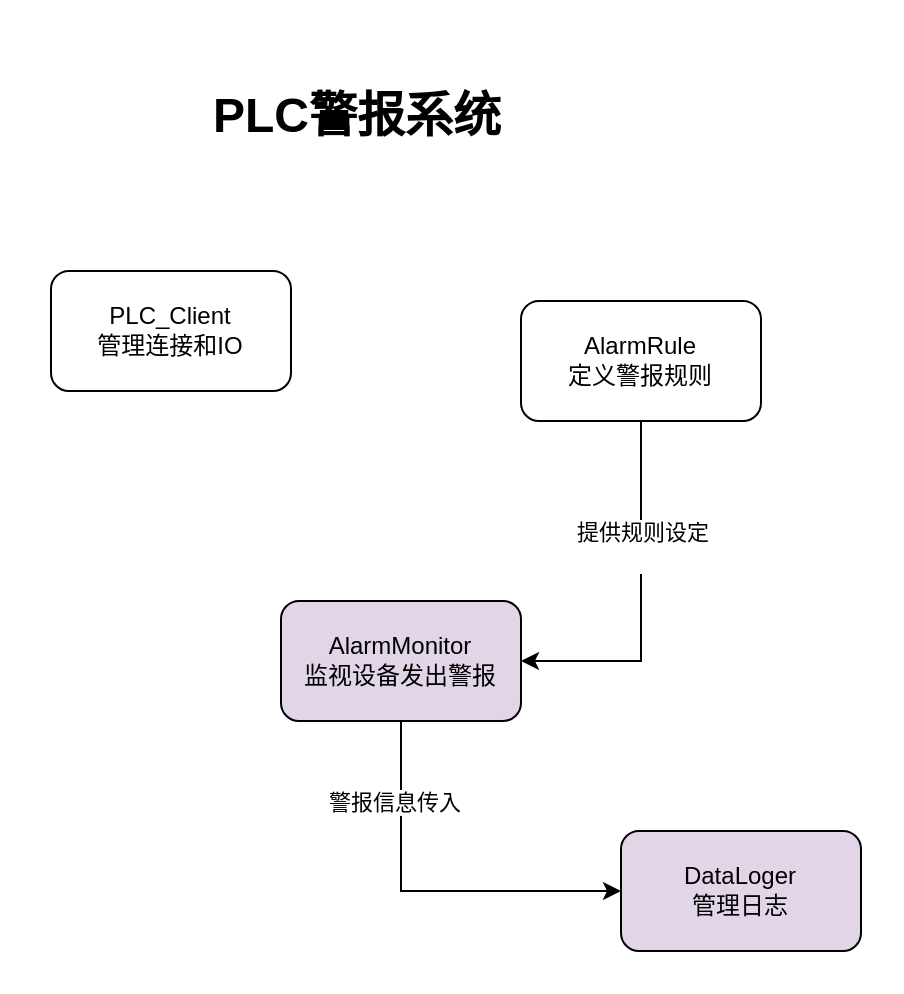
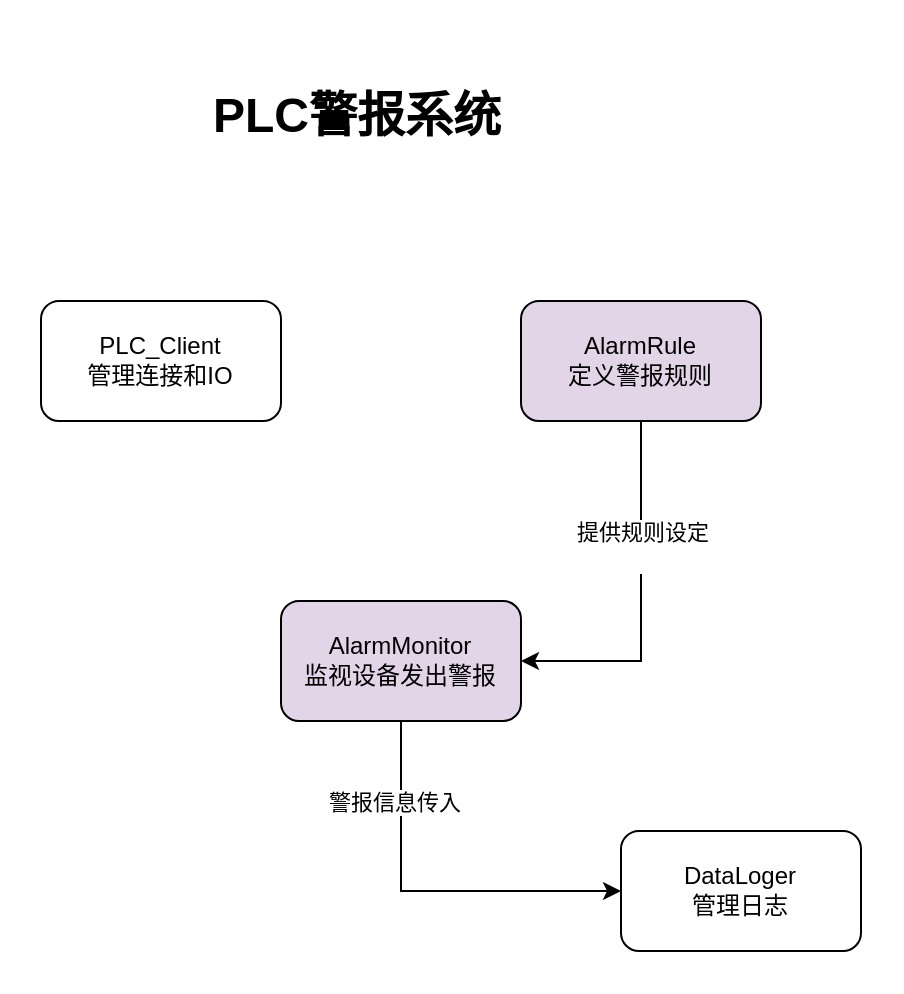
  <mxCell id="0" />
  <mxCell id="1" parent="0" />
- <mxCell id="2" value="PLC_Client&lt;div&gt;管理连接和IO&lt;/div&gt;" style="rounded=1;whiteSpace=wrap;html=1;" vertex="1" parent="1"><mxGeometry x="25" y="135" width="120" height="60" as="geometry" /></mxCell>
- <mxCell id="3" value="DataLoger&lt;div&gt;管理日志&lt;/div&gt;" style="rounded=1;whiteSpace=wrap;html=1;fillColor=#e1d5e7;" vertex="1" parent="1"><mxGeometry x="310" y="415" width="120" height="60" as="geometry" /></mxCell>
+ <mxCell id="2" value="PLC_Client&lt;div&gt;管理连接和IO&lt;/div&gt;" style="rounded=1;whiteSpace=wrap;html=1;" vertex="1" parent="1"><mxGeometry x="20" y="150" width="120" height="60" as="geometry" /></mxCell>
+ <mxCell id="3" value="DataLoger&lt;div&gt;管理日志&lt;/div&gt;" style="rounded=1;whiteSpace=wrap;html=1;" vertex="1" parent="1"><mxGeometry x="310" y="415" width="120" height="60" as="geometry" /></mxCell>
  <mxCell id="4" style="edgeStyle=orthogonalEdgeStyle;rounded=0;orthogonalLoop=1;jettySize=auto;html=1;exitX=0.5;exitY=1;exitDx=0;exitDy=0;entryX=0;entryY=0.5;entryDx=0;entryDy=0;" edge="1" parent="1" source="6" target="3"><mxGeometry relative="1" as="geometry" /></mxCell>
  <mxCell id="5" value="警报信息传入" style="edgeLabel;html=1;align=center;verticalAlign=middle;resizable=0;points=[];dashed=1;" vertex="1" connectable="0" parent="4"><mxGeometry x="-0.59" y="-4" relative="1" as="geometry"><mxPoint as="offset" /></mxGeometry></mxCell>
  <mxCell id="6" value="AlarmMonitor&lt;div&gt;监视设备发出警报&lt;/div&gt;" style="rounded=1;whiteSpace=wrap;html=1;fillColor=#e1d5e7;" vertex="1" parent="1"><mxGeometry x="140" y="300" width="120" height="60" as="geometry" /></mxCell>
  <mxCell id="7" style="edgeStyle=orthogonalEdgeStyle;rounded=0;orthogonalLoop=1;jettySize=auto;html=1;exitX=0.5;exitY=1;exitDx=0;exitDy=0;entryX=1;entryY=0.5;entryDx=0;entryDy=0;" edge="1" parent="1" source="9" target="6"><mxGeometry relative="1" as="geometry" /></mxCell>
  <mxCell id="8" value="提供规则设定&lt;div&gt;&lt;br&gt;&lt;/div&gt;" style="edgeLabel;html=1;align=center;verticalAlign=middle;resizable=0;points=[];dashed=1;" vertex="1" connectable="0" parent="7"><mxGeometry x="-0.311" relative="1" as="geometry"><mxPoint as="offset" /></mxGeometry></mxCell>
- <mxCell id="9" value="AlarmRule&lt;div&gt;定义警报规则&lt;/div&gt;" style="rounded=1;whiteSpace=wrap;html=1;" vertex="1" parent="1"><mxGeometry x="260" y="150" width="120" height="60" as="geometry" /></mxCell>
+ <mxCell id="9" value="AlarmRule&lt;div&gt;定义警报规则&lt;/div&gt;" style="rounded=1;whiteSpace=wrap;html=1;fillColor=#e1d5e7;" vertex="1" parent="1"><mxGeometry x="260" y="150" width="120" height="60" as="geometry" /></mxCell>
  <mxCell id="10" value="&lt;h1&gt;PLC警报系统&lt;/h1&gt;&lt;div&gt;&lt;br&gt;&lt;/div&gt;" style="text;html=1;align=center;verticalAlign=middle;resizable=0;points=[];autosize=1;strokeColor=none;fillColor=none;" vertex="1" parent="1"><mxGeometry x="93" y="20" width="170" height="90" as="geometry" /></mxCell>
